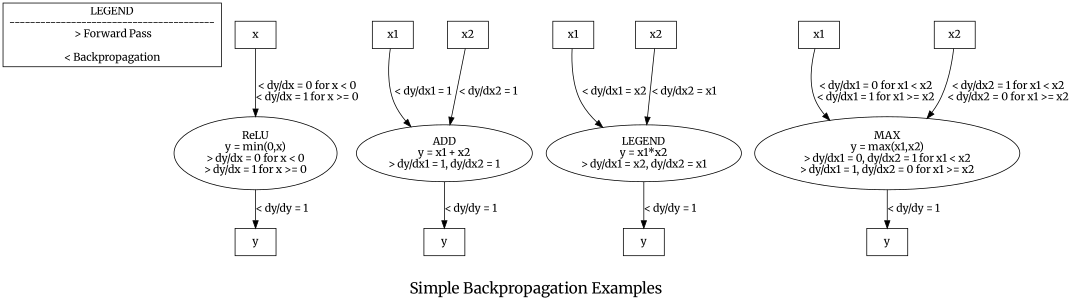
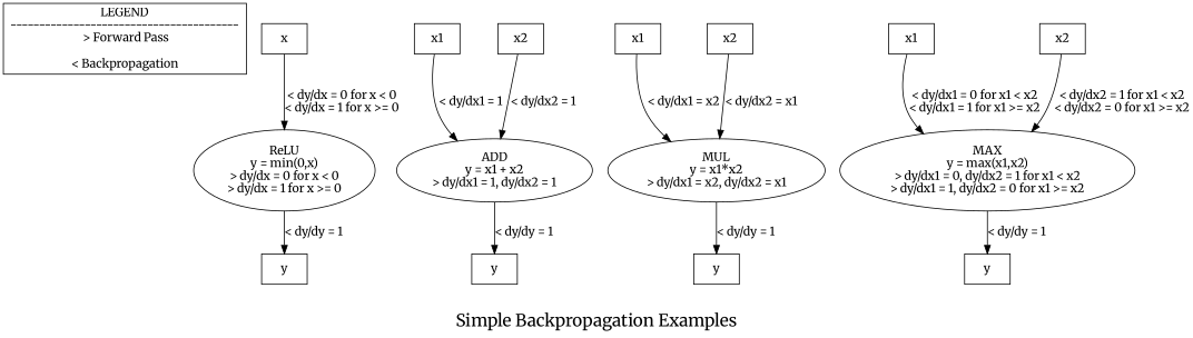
  digraph {
    fontsize=20
    label="Simple Backpropagation Examples"
    fontname=Merriweather
    node [shape=box fontname=Merriweather]
    edge [fontname=Merriweather]
    n1 [label="LEGEND\n----------------------------------------\n > Forward Pass\n\n< Backpropagation"]
    n2 [label="ReLU\ny = min(0,x)\n> dy/dx = 0 for x < 0\n> dy/dx = 1 for x >= 0" shape=""]
    n3 [label=y]
    n4 [label=x]
    n5 [label="ADD\ny = x1 + x2\n> dy/dx1 = 1, dy/dx2 = 1" shape=""]
    n6 [label=y]
    n7 [label=x1]
    n8 [label=x2]
-   n9 [label="LEGEND\ny = x1*x2\n> dy/dx1 = x2, dy/dx2 = x1" shape=""]
+   n9 [label="MUL\ny = x1*x2\n> dy/dx1 = x2, dy/dx2 = x1" shape=""]
    n10 [label=y]
    n11 [label=x1]
    n12 [label=x2]
    n13 [label="MAX\ny = max(x1,x2)\n> dy/dx1 = 0, dy/dx2 = 1 for x1 < x2\n> dy/dx1 = 1, dy/dx2 = 0 for x1 >= x2" shape=""]
    n14 [label=y]
    n15 [label=x1]
    n16 [label=x2]
    n2 -> n3 [label="< dy/dy = 1"]
    n4 -> n2 [label="< dy/dx = 0 for x < 0\n< dy/dx = 1 for x >= 0"]
    n5 -> n6 [label="< dy/dy = 1"]
    n7 -> n5 [label="< dy/dx1 = 1"]
    n8 -> n5 [label="< dy/dx2 = 1"]
    n9 -> n10 [label="< dy/dy = 1"]
    n11 -> n9 [label="< dy/dx1 = x2"]
    n12 -> n9 [label="< dy/dx2 = x1"]
    n13 -> n14 [label="< dy/dy = 1"]
    n15 -> n13 [label="< dy/dx1 = 0 for x1 < x2\n< dy/dx1 = 1 for x1 >= x2"]
    n16 -> n13 [label="< dy/dx2 = 1 for x1 < x2\n< dy/dx2 = 0 for x1 >= x2"]
  }
